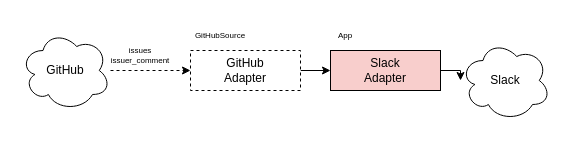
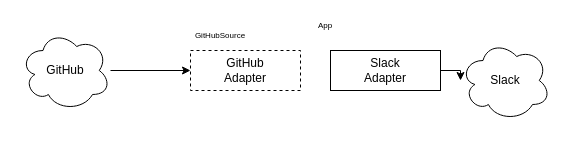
  <mxCell id="0" />
  <mxCell id="1" parent="0" />
- <mxCell id="2" value="" style="edgeStyle=orthogonalEdgeStyle;rounded=0;orthogonalLoop=1;jettySize=auto;html=1;dashed=1;" edge="1" parent="1" source="3" target="5"><mxGeometry relative="1" as="geometry" /></mxCell>
+ <mxCell id="2" value="" style="edgeStyle=orthogonalEdgeStyle;rounded=0;orthogonalLoop=1;jettySize=auto;html=1;" edge="1" parent="1" source="3" target="5"><mxGeometry relative="1" as="geometry" /></mxCell>
  <mxCell id="3" value="GitHub" style="ellipse;shape=cloud;whiteSpace=wrap;html=1;" vertex="1" parent="1"><mxGeometry x="20" y="30" width="90" height="80" as="geometry" /></mxCell>
- <mxCell id="4" value="" style="edgeStyle=orthogonalEdgeStyle;rounded=0;orthogonalLoop=1;jettySize=auto;html=1;" edge="1" parent="1" source="5" target="7"><mxGeometry relative="1" as="geometry" /></mxCell>
  <mxCell id="5" value="GitHub&lt;br&gt;Adapter" style="rounded=0;whiteSpace=wrap;html=1;dashed=1;" vertex="1" parent="1"><mxGeometry x="190" y="50" width="110" height="40" as="geometry" /></mxCell>
  <mxCell id="6" value="" style="edgeStyle=orthogonalEdgeStyle;rounded=0;orthogonalLoop=1;jettySize=auto;html=1;" edge="1" parent="1" source="7" target="8"><mxGeometry relative="1" as="geometry" /></mxCell>
- <mxCell id="7" value="Slack&lt;br&gt;Adapter" style="rounded=0;whiteSpace=wrap;html=1;fillColor=#f8cecc;" vertex="1" parent="1"><mxGeometry x="330" y="50" width="110" height="40" as="geometry" /></mxCell>
+ <mxCell id="7" value="Slack&lt;br&gt;Adapter" style="rounded=0;whiteSpace=wrap;html=1;" vertex="1" parent="1"><mxGeometry x="330" y="50" width="110" height="40" as="geometry" /></mxCell>
  <mxCell id="8" value="Slack" style="ellipse;shape=cloud;whiteSpace=wrap;html=1;" vertex="1" parent="1"><mxGeometry x="460" y="40" width="90" height="80" as="geometry" /></mxCell>
- <mxCell id="9" value="App" style="text;html=1;strokeColor=none;fillColor=none;align=center;verticalAlign=middle;whiteSpace=wrap;rounded=0;fontSize=8;" vertex="1" parent="1"><mxGeometry x="330" y="20" width="30" height="30" as="geometry" /></mxCell>
+ <mxCell id="9" value="App" style="text;html=1;strokeColor=none;fillColor=none;align=center;verticalAlign=middle;whiteSpace=wrap;rounded=0;fontSize=8;" vertex="1" parent="1"><mxGeometry x="310" y="10" width="30" height="30" as="geometry" /></mxCell>
  <mxCell id="10" value="GitHubSource" style="text;html=1;strokeColor=none;fillColor=none;align=center;verticalAlign=middle;whiteSpace=wrap;rounded=0;fontSize=8;" vertex="1" parent="1"><mxGeometry x="190" y="20" width="60" height="30" as="geometry" /></mxCell>
- <mxCell id="11" value="issues&lt;br&gt;issuer_comment" style="text;html=1;strokeColor=none;fillColor=none;align=center;verticalAlign=middle;whiteSpace=wrap;rounded=0;fontSize=8;" vertex="1" parent="1"><mxGeometry x="110" y="40" width="60" height="30" as="geometry" /></mxCell>
